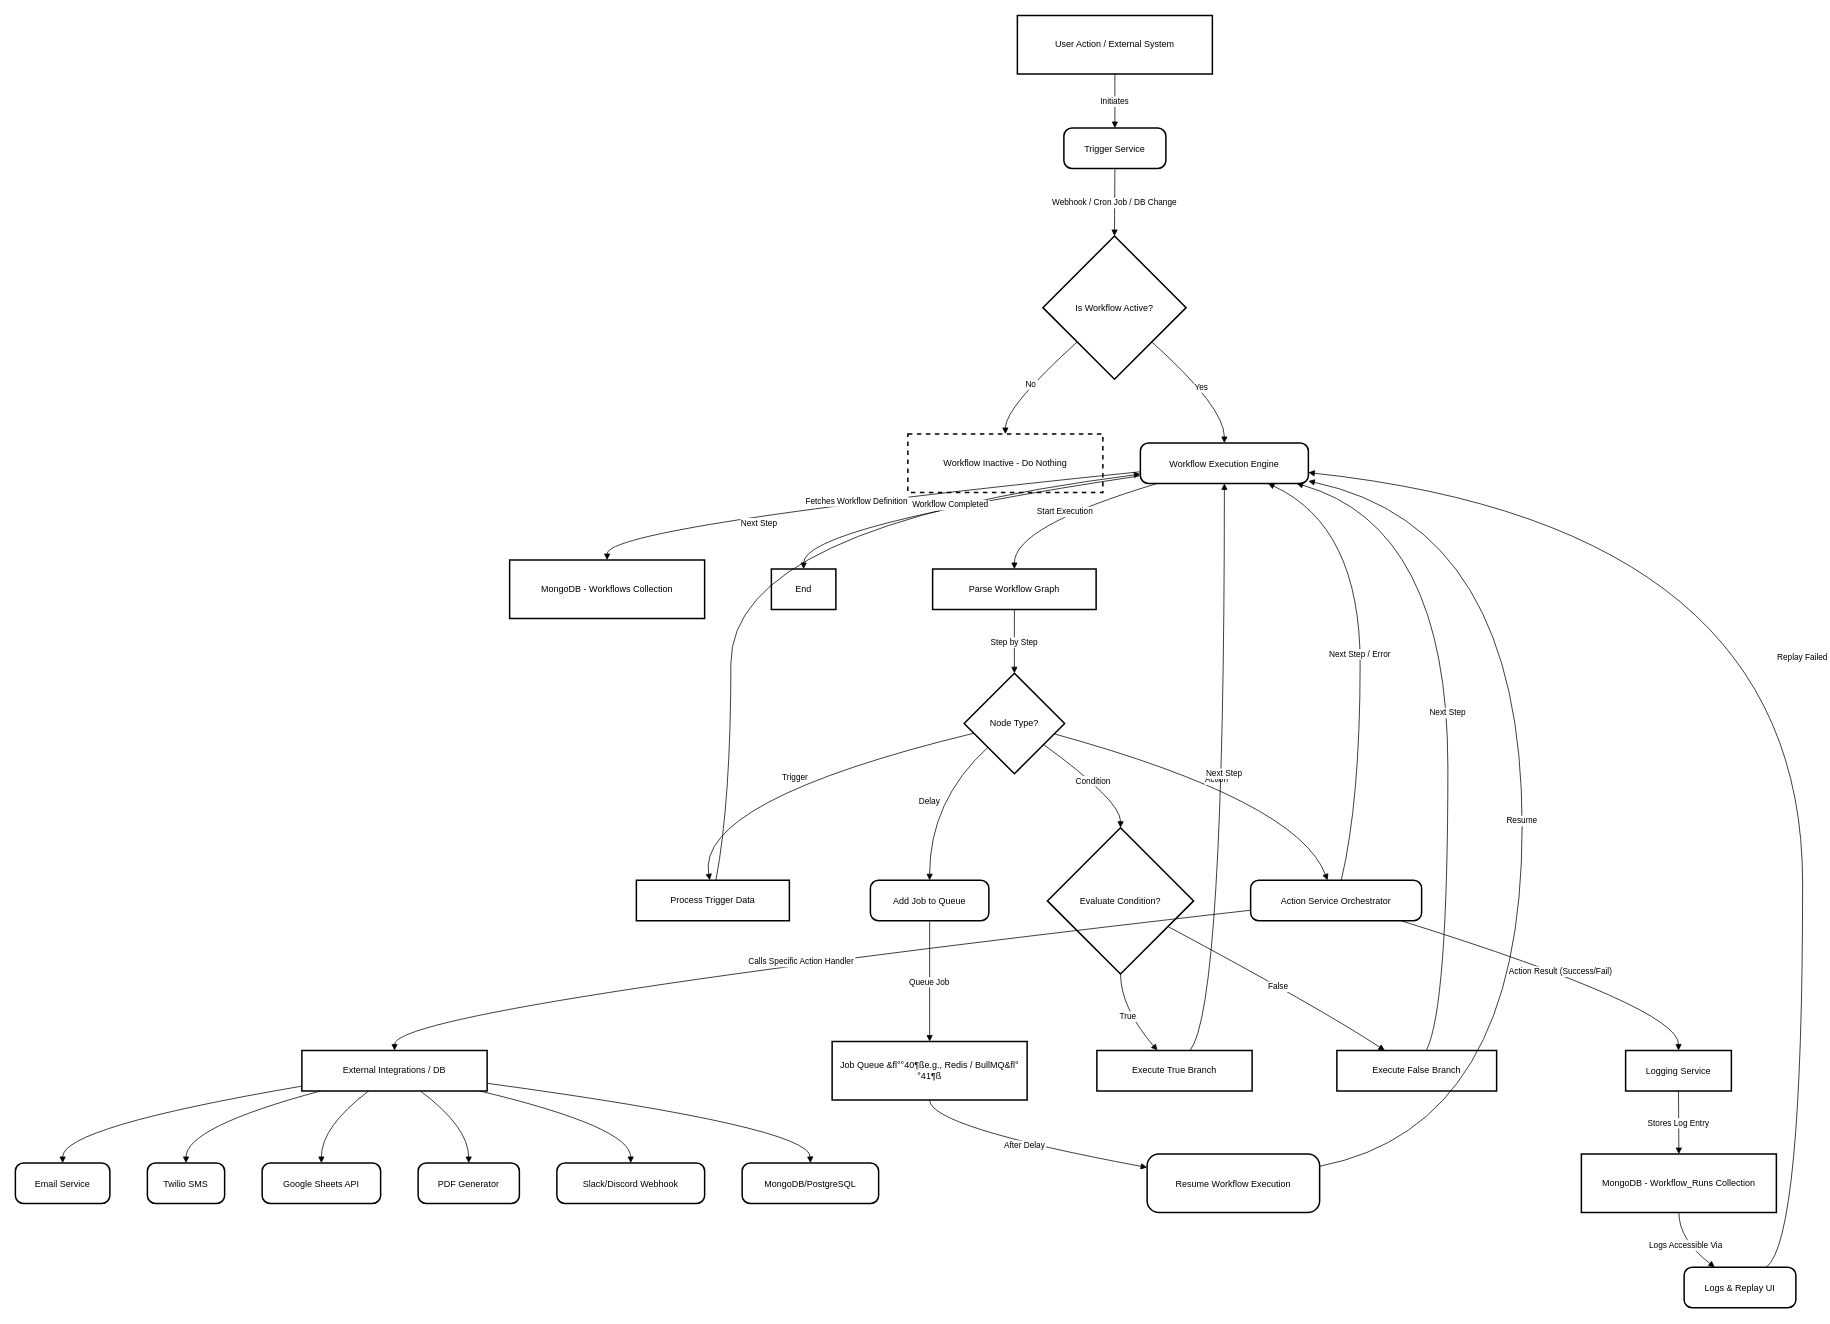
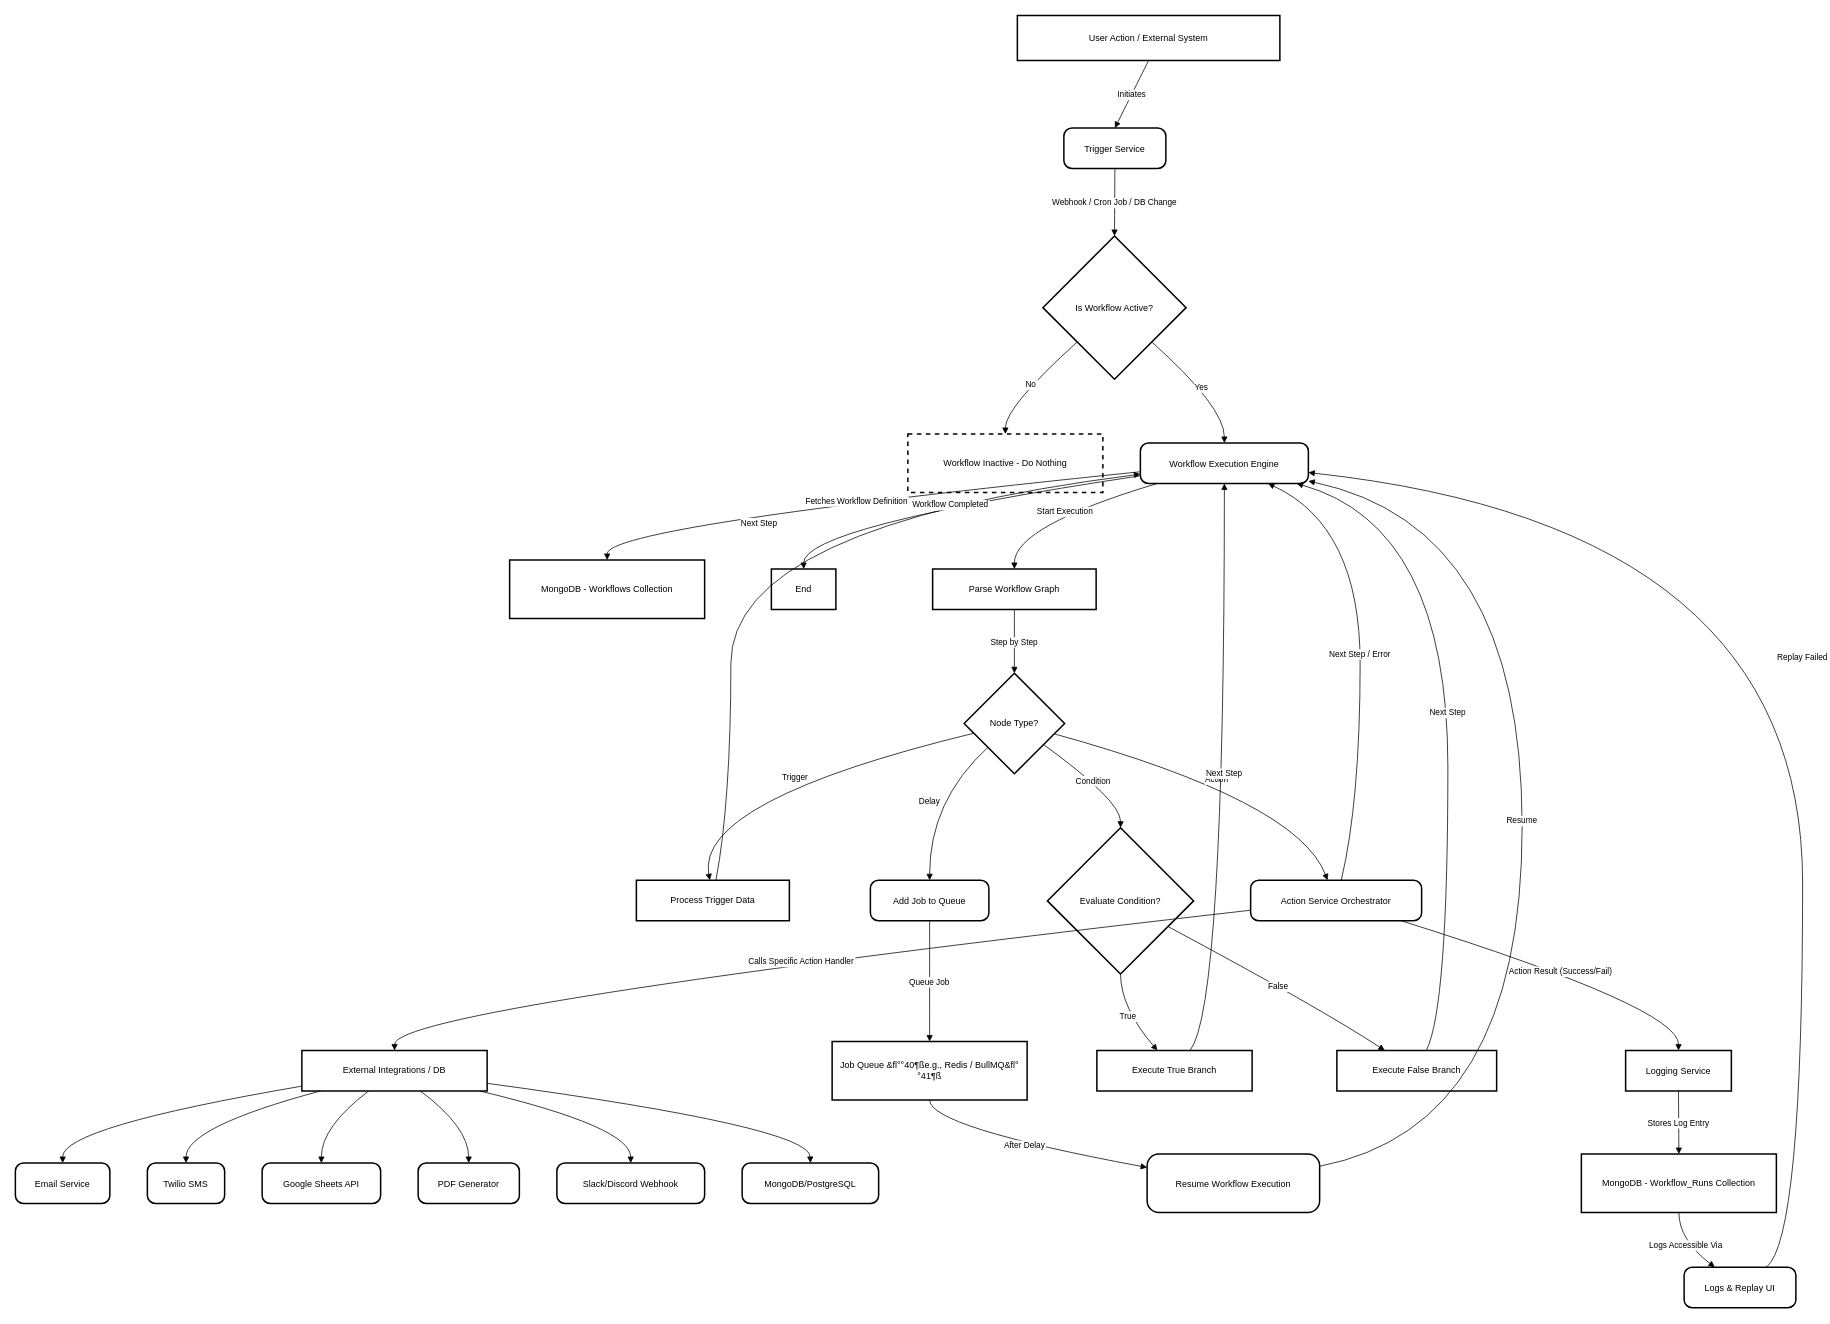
  <mxCell id="0" />
  <mxCell id="1" parent="0" />
- <mxCell id="2" value="User Action / External System" style="whiteSpace=wrap;strokeWidth=2;" vertex="1" parent="1"><mxGeometry x="1356" y="20" width="260" height="78" as="geometry" /></mxCell>
+ <mxCell id="2" value="User Action / External System" style="whiteSpace=wrap;strokeWidth=2;" vertex="1" parent="1"><mxGeometry x="1356" y="20" width="350" height="60" as="geometry" /></mxCell>
  <mxCell id="3" value="Trigger Service" style="rounded=1;arcSize=20;strokeWidth=2" vertex="1" parent="1"><mxGeometry x="1418" y="170" width="136" height="54" as="geometry" /></mxCell>
  <mxCell id="4" value="Is Workflow Active?" style="rhombus;strokeWidth=2;whiteSpace=wrap;" vertex="1" parent="1"><mxGeometry x="1390" y="314" width="191" height="191" as="geometry" /></mxCell>
  <mxCell id="5" value="Workflow Inactive - Do Nothing" style="whiteSpace=wrap;strokeWidth=2;dashed=1;" vertex="1" parent="1"><mxGeometry x="1210" y="578" width="260" height="78" as="geometry" /></mxCell>
  <mxCell id="6" value="Workflow Execution Engine" style="rounded=1;arcSize=20;strokeWidth=2" vertex="1" parent="1"><mxGeometry x="1520" y="590" width="224" height="54" as="geometry" /></mxCell>
  <mxCell id="7" value="MongoDB - Workflows Collection" style="whiteSpace=wrap;strokeWidth=2;" vertex="1" parent="1"><mxGeometry x="679" y="746" width="260" height="78" as="geometry" /></mxCell>
  <mxCell id="8" value="Parse Workflow Graph" style="whiteSpace=wrap;strokeWidth=2;" vertex="1" parent="1"><mxGeometry x="1243" y="758" width="218" height="54" as="geometry" /></mxCell>
  <mxCell id="9" value="Node Type?" style="rhombus;strokeWidth=2;whiteSpace=wrap;" vertex="1" parent="1"><mxGeometry x="1285" y="897" width="134" height="134" as="geometry" /></mxCell>
  <mxCell id="10" value="Process Trigger Data" style="whiteSpace=wrap;strokeWidth=2;" vertex="1" parent="1"><mxGeometry x="848" y="1173" width="204" height="54" as="geometry" /></mxCell>
  <mxCell id="11" value="Action Service Orchestrator" style="rounded=1;arcSize=20;strokeWidth=2" vertex="1" parent="1"><mxGeometry x="1667" y="1173" width="228" height="54" as="geometry" /></mxCell>
  <mxCell id="12" value="External Integrations / DB" style="whiteSpace=wrap;strokeWidth=2;" vertex="1" parent="1"><mxGeometry x="402" y="1400" width="247" height="54" as="geometry" /></mxCell>
  <mxCell id="13" value="Email Service" style="rounded=1;arcSize=20;strokeWidth=2" vertex="1" parent="1"><mxGeometry x="20" y="1550" width="126" height="54" as="geometry" /></mxCell>
  <mxCell id="14" value="Twilio SMS" style="rounded=1;arcSize=20;strokeWidth=2" vertex="1" parent="1"><mxGeometry x="196" y="1550" width="103" height="54" as="geometry" /></mxCell>
  <mxCell id="15" value="Google Sheets API" style="rounded=1;arcSize=20;strokeWidth=2" vertex="1" parent="1"><mxGeometry x="349" y="1550" width="158" height="54" as="geometry" /></mxCell>
  <mxCell id="16" value="PDF Generator" style="rounded=1;arcSize=20;strokeWidth=2" vertex="1" parent="1"><mxGeometry x="557" y="1550" width="135" height="54" as="geometry" /></mxCell>
  <mxCell id="17" value="Slack/Discord Webhook" style="rounded=1;arcSize=20;strokeWidth=2" vertex="1" parent="1"><mxGeometry x="742" y="1550" width="197" height="54" as="geometry" /></mxCell>
  <mxCell id="18" value="MongoDB/PostgreSQL" style="rounded=1;arcSize=20;strokeWidth=2" vertex="1" parent="1"><mxGeometry x="989" y="1550" width="182" height="54" as="geometry" /></mxCell>
  <mxCell id="19" value="Logging Service" style="arcSize=20;strokeWidth=2;rounded=0;" vertex="1" parent="1"><mxGeometry x="2167" y="1400" width="141" height="54" as="geometry" /></mxCell>
  <mxCell id="20" value="Evaluate Condition?" style="rhombus;strokeWidth=2;whiteSpace=wrap;" vertex="1" parent="1"><mxGeometry x="1396" y="1103" width="195" height="195" as="geometry" /></mxCell>
  <mxCell id="21" value="Execute True Branch" style="whiteSpace=wrap;strokeWidth=2;" vertex="1" parent="1"><mxGeometry x="1462" y="1400" width="207" height="54" as="geometry" /></mxCell>
  <mxCell id="22" value="Execute False Branch" style="whiteSpace=wrap;strokeWidth=2;" vertex="1" parent="1"><mxGeometry x="1782" y="1400" width="213" height="54" as="geometry" /></mxCell>
  <mxCell id="23" value="Add Job to Queue" style="rounded=1;arcSize=20;strokeWidth=2" vertex="1" parent="1"><mxGeometry x="1160" y="1173" width="158" height="54" as="geometry" /></mxCell>
  <mxCell id="24" value="Job Queue &amp;ﬂ°°40¶ße.g., Redis / BullMQ&amp;ﬂ°°41¶ß" style="whiteSpace=wrap;strokeWidth=2;" vertex="1" parent="1"><mxGeometry x="1109" y="1388" width="260" height="78" as="geometry" /></mxCell>
  <mxCell id="25" value="Resume Workflow Execution" style="rounded=1;arcSize=20;strokeWidth=2" vertex="1" parent="1"><mxGeometry x="1529" y="1538" width="230" height="78" as="geometry" /></mxCell>
  <mxCell id="26" value="MongoDB - Workflow_Runs Collection" style="whiteSpace=wrap;strokeWidth=2;" vertex="1" parent="1"><mxGeometry x="2108" y="1538" width="260" height="78" as="geometry" /></mxCell>
  <mxCell id="27" value="Logs &amp; Replay UI" style="rounded=1;arcSize=20;strokeWidth=2" vertex="1" parent="1"><mxGeometry x="2245" y="1689" width="149" height="54" as="geometry" /></mxCell>
  <mxCell id="28" value="End" style="whiteSpace=wrap;strokeWidth=2;" vertex="1" parent="1"><mxGeometry x="1028" y="758" width="86" height="54" as="geometry" /></mxCell>
  <mxCell id="29" value="Initiates" style="curved=1;startArrow=none;endArrow=block;exitX=0.5;exitY=1;entryX=0.5;entryY=0.01;rounded=0;" edge="1" parent="1" source="2" target="3"><mxGeometry relative="1" as="geometry"><Array as="points" /></mxGeometry></mxCell>
  <mxCell id="30" value="Webhook / Cron Job / DB Change" style="curved=1;startArrow=none;endArrow=block;exitX=0.5;exitY=1.01;entryX=0.5;entryY=0;rounded=0;" edge="1" parent="1" source="3" target="4"><mxGeometry relative="1" as="geometry"><Array as="points" /></mxGeometry></mxCell>
  <mxCell id="31" value="No" style="curved=1;startArrow=none;endArrow=block;exitX=0;exitY=0.96;entryX=0.5;entryY=0;rounded=0;" edge="1" parent="1" source="4" target="5"><mxGeometry relative="1" as="geometry"><Array as="points"><mxPoint x="1340" y="542" /></Array></mxGeometry></mxCell>
  <mxCell id="32" value="Yes" style="curved=1;startArrow=none;endArrow=block;exitX=1;exitY=0.96;entryX=0.5;entryY=0;rounded=0;" edge="1" parent="1" source="4" target="6"><mxGeometry relative="1" as="geometry"><Array as="points"><mxPoint x="1632" y="542" /></Array></mxGeometry></mxCell>
  <mxCell id="33" value="Fetches Workflow Definition" style="curved=1;startArrow=none;endArrow=block;exitX=0;exitY=0.71;entryX=0.5;entryY=0;rounded=0;" edge="1" parent="1" source="6" target="7"><mxGeometry relative="1" as="geometry"><Array as="points"><mxPoint x="809" y="701" /></Array></mxGeometry></mxCell>
  <mxCell id="34" value="Start Execution" style="curved=1;startArrow=none;endArrow=block;exitX=0.1;exitY=1;entryX=0.5;entryY=0;rounded=0;" edge="1" parent="1" source="6" target="8"><mxGeometry relative="1" as="geometry"><Array as="points"><mxPoint x="1352" y="701" /></Array></mxGeometry></mxCell>
  <mxCell id="35" value="Step by Step" style="curved=1;startArrow=none;endArrow=block;exitX=0.5;exitY=1;entryX=0.5;entryY=0;rounded=0;" edge="1" parent="1" source="8" target="9"><mxGeometry relative="1" as="geometry"><Array as="points" /></mxGeometry></mxCell>
  <mxCell id="36" value="Trigger" style="curved=1;startArrow=none;endArrow=block;exitX=0;exitY=0.62;entryX=0.48;entryY=0;rounded=0;" edge="1" parent="1" source="9" target="10"><mxGeometry relative="1" as="geometry"><Array as="points"><mxPoint x="927" y="1067" /></Array></mxGeometry></mxCell>
  <mxCell id="37" value="Next Step" style="curved=1;startArrow=none;endArrow=block;exitX=0.52;exitY=0;entryX=0;entryY=0.77;rounded=0;" edge="1" parent="1" source="10" target="6"><mxGeometry relative="1" as="geometry"><Array as="points"><mxPoint x="974" y="1067" /><mxPoint x="974" y="701" /></Array></mxGeometry></mxCell>
  <mxCell id="38" value="Action" style="curved=1;startArrow=none;endArrow=block;exitX=1;exitY=0.63;entryX=0.45;entryY=0;rounded=0;" edge="1" parent="1" source="9" target="11"><mxGeometry relative="1" as="geometry"><Array as="points"><mxPoint x="1729" y="1067" /></Array></mxGeometry></mxCell>
  <mxCell id="39" value="Calls Specific Action Handler" style="curved=1;startArrow=none;endArrow=block;exitX=0;exitY=0.74;entryX=0.5;entryY=0;rounded=0;" edge="1" parent="1" source="11" target="12"><mxGeometry relative="1" as="geometry"><Array as="points"><mxPoint x="526" y="1343" /></Array></mxGeometry></mxCell>
  <mxCell id="40" value="" style="curved=1;startArrow=none;endArrow=block;exitX=0;exitY=0.88;entryX=0.5;entryY=0;rounded=0;" edge="1" parent="1" source="12" target="13"><mxGeometry relative="1" as="geometry"><Array as="points"><mxPoint x="83" y="1502" /></Array></mxGeometry></mxCell>
  <mxCell id="41" value="" style="curved=1;startArrow=none;endArrow=block;exitX=0.1;exitY=1;entryX=0.5;entryY=0;rounded=0;" edge="1" parent="1" source="12" target="14"><mxGeometry relative="1" as="geometry"><Array as="points"><mxPoint x="248" y="1502" /></Array></mxGeometry></mxCell>
  <mxCell id="42" value="" style="curved=1;startArrow=none;endArrow=block;exitX=0.36;exitY=1;entryX=0.5;entryY=0;rounded=0;" edge="1" parent="1" source="12" target="15"><mxGeometry relative="1" as="geometry"><Array as="points"><mxPoint x="428" y="1502" /></Array></mxGeometry></mxCell>
  <mxCell id="43" value="" style="curved=1;startArrow=none;endArrow=block;exitX=0.64;exitY=1;entryX=0.5;entryY=0;rounded=0;" edge="1" parent="1" source="12" target="16"><mxGeometry relative="1" as="geometry"><Array as="points"><mxPoint x="624" y="1502" /></Array></mxGeometry></mxCell>
  <mxCell id="44" value="" style="curved=1;startArrow=none;endArrow=block;exitX=0.96;exitY=1;entryX=0.5;entryY=0;rounded=0;" edge="1" parent="1" source="12" target="17"><mxGeometry relative="1" as="geometry"><Array as="points"><mxPoint x="840" y="1502" /></Array></mxGeometry></mxCell>
  <mxCell id="45" value="" style="curved=1;startArrow=none;endArrow=block;exitX=1;exitY=0.81;entryX=0.5;entryY=0;rounded=0;" edge="1" parent="1" source="12" target="18"><mxGeometry relative="1" as="geometry"><Array as="points"><mxPoint x="1079" y="1502" /></Array></mxGeometry></mxCell>
  <mxCell id="46" value="Action Result (Success/Fail)" style="curved=1;startArrow=none;endArrow=block;exitX=0.88;exitY=1;entryX=0.5;entryY=0;rounded=0;" edge="1" parent="1" source="11" target="19"><mxGeometry relative="1" as="geometry"><Array as="points"><mxPoint x="2238" y="1343" /></Array></mxGeometry></mxCell>
  <mxCell id="47" value="Next Step / Error" style="curved=1;startArrow=none;endArrow=block;exitX=0.53;exitY=0;entryX=0.76;entryY=1;rounded=0;" edge="1" parent="1" source="11" target="6"><mxGeometry relative="1" as="geometry"><Array as="points"><mxPoint x="1813" y="1067" /><mxPoint x="1813" y="701" /></Array></mxGeometry></mxCell>
  <mxCell id="48" value="Condition" style="curved=1;startArrow=none;endArrow=block;exitX=1;exitY=0.86;entryX=0.5;entryY=0;rounded=0;" edge="1" parent="1" source="9" target="20"><mxGeometry relative="1" as="geometry"><Array as="points"><mxPoint x="1494" y="1067" /></Array></mxGeometry></mxCell>
  <mxCell id="49" value="True" style="curved=1;startArrow=none;endArrow=block;exitX=0.5;exitY=1;entryX=0.39;entryY=0;rounded=0;" edge="1" parent="1" source="20" target="21"><mxGeometry relative="1" as="geometry"><Array as="points"><mxPoint x="1494" y="1343" /></Array></mxGeometry></mxCell>
  <mxCell id="50" value="False" style="curved=1;startArrow=none;endArrow=block;exitX=1;exitY=0.77;entryX=0.3;entryY=0;rounded=0;" edge="1" parent="1" source="20" target="22"><mxGeometry relative="1" as="geometry"><Array as="points"><mxPoint x="1759" y="1343" /></Array></mxGeometry></mxCell>
  <mxCell id="51" value="Next Step" style="curved=1;startArrow=none;endArrow=block;exitX=0.6;exitY=0;entryX=0.5;entryY=1;rounded=0;" edge="1" parent="1" source="21" target="6"><mxGeometry relative="1" as="geometry"><Array as="points"><mxPoint x="1632" y="1343" /></Array></mxGeometry></mxCell>
  <mxCell id="52" value="Next Step" style="curved=1;startArrow=none;endArrow=block;exitX=0.56;exitY=0;entryX=0.93;entryY=1;rounded=0;" edge="1" parent="1" source="22" target="6"><mxGeometry relative="1" as="geometry"><Array as="points"><mxPoint x="1930" y="1343" /><mxPoint x="1930" y="701" /></Array></mxGeometry></mxCell>
  <mxCell id="53" value="Delay" style="curved=1;startArrow=none;endArrow=block;exitX=0;exitY=0.95;entryX=0.5;entryY=0;rounded=0;" edge="1" parent="1" source="9" target="23"><mxGeometry relative="1" as="geometry"><Array as="points"><mxPoint x="1239" y="1067" /></Array></mxGeometry></mxCell>
  <mxCell id="54" value="Queue Job" style="curved=1;startArrow=none;endArrow=block;exitX=0.5;exitY=1;entryX=0.5;entryY=0;rounded=0;" edge="1" parent="1" source="23" target="24"><mxGeometry relative="1" as="geometry"><Array as="points" /></mxGeometry></mxCell>
  <mxCell id="55" value="After Delay" style="curved=1;startArrow=none;endArrow=block;exitX=0.5;exitY=1;entryX=0;entryY=0.23;rounded=0;" edge="1" parent="1" source="24" target="25"><mxGeometry relative="1" as="geometry"><Array as="points"><mxPoint x="1239" y="1502" /></Array></mxGeometry></mxCell>
  <mxCell id="56" value="Resume" style="curved=1;startArrow=none;endArrow=block;exitX=1;exitY=0.21;entryX=1;entryY=0.94;rounded=0;" edge="1" parent="1" source="25" target="6"><mxGeometry relative="1" as="geometry"><Array as="points"><mxPoint x="2029" y="1502" /><mxPoint x="2029" y="701" /></Array></mxGeometry></mxCell>
  <mxCell id="57" value="Stores Log Entry" style="curved=1;startArrow=none;endArrow=block;exitX=0.5;exitY=1;entryX=0.5;entryY=0;rounded=0;" edge="1" parent="1" source="19" target="26"><mxGeometry relative="1" as="geometry"><Array as="points" /></mxGeometry></mxCell>
  <mxCell id="58" value="Logs Accessible Via" style="curved=1;startArrow=none;endArrow=block;exitX=0.5;exitY=1;entryX=0.27;entryY=-0.01;rounded=0;" edge="1" parent="1" source="26" target="27"><mxGeometry relative="1" as="geometry"><Array as="points"><mxPoint x="2238" y="1652" /></Array></mxGeometry></mxCell>
  <mxCell id="59" value="Replay Failed" style="curved=1;startArrow=none;endArrow=block;exitX=0.74;exitY=-0.01;entryX=1;entryY=0.73;rounded=0;" edge="1" parent="1" source="27" target="6"><mxGeometry relative="1" as="geometry"><Array as="points"><mxPoint x="2403" y="1652" /><mxPoint x="2403" y="701" /></Array></mxGeometry></mxCell>
  <mxCell id="60" value="Workflow Completed" style="curved=1;startArrow=none;endArrow=block;exitX=0;exitY=0.81;entryX=0.5;entryY=0;rounded=0;" edge="1" parent="1" source="6" target="28"><mxGeometry relative="1" as="geometry"><Array as="points"><mxPoint x="1071" y="701" /></Array></mxGeometry></mxCell>
